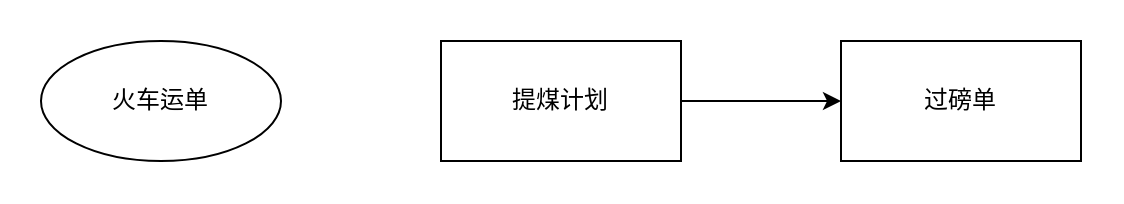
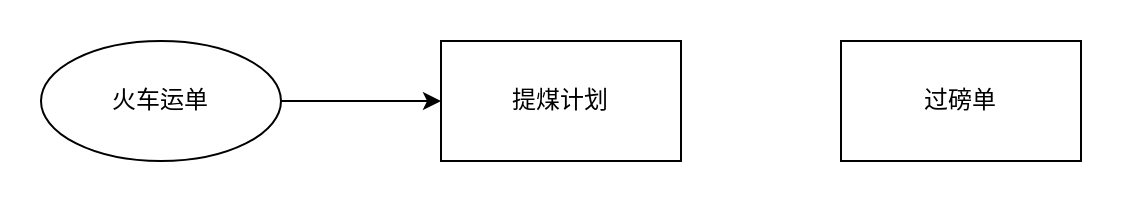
  <mxCell id="0" />
  <mxCell id="1" parent="0" />
+ <mxCell id="2" value="" style="edgeStyle=orthogonalEdgeStyle;rounded=0;orthogonalLoop=1;jettySize=auto;html=1;" edge="1" parent="1" source="3" target="5"><mxGeometry relative="1" as="geometry" /></mxCell>
  <mxCell id="3" value="火车运单" style="ellipse;whiteSpace=wrap;html=1;" vertex="1" parent="1"><mxGeometry x="20" y="20" width="120" height="60" as="geometry" /></mxCell>
- <mxCell id="4" value="" style="edgeStyle=orthogonalEdgeStyle;rounded=0;orthogonalLoop=1;jettySize=auto;html=1;" edge="1" parent="1" source="5" target="6"><mxGeometry relative="1" as="geometry" /></mxCell>
  <mxCell id="5" value="提煤计划" style="rounded=0;whiteSpace=wrap;html=1;" vertex="1" parent="1"><mxGeometry x="220" y="20" width="120" height="60" as="geometry" /></mxCell>
  <mxCell id="6" value="过磅单" style="whiteSpace=wrap;html=1;rounded=0;" vertex="1" parent="1"><mxGeometry x="420" y="20" width="120" height="60" as="geometry" /></mxCell>
